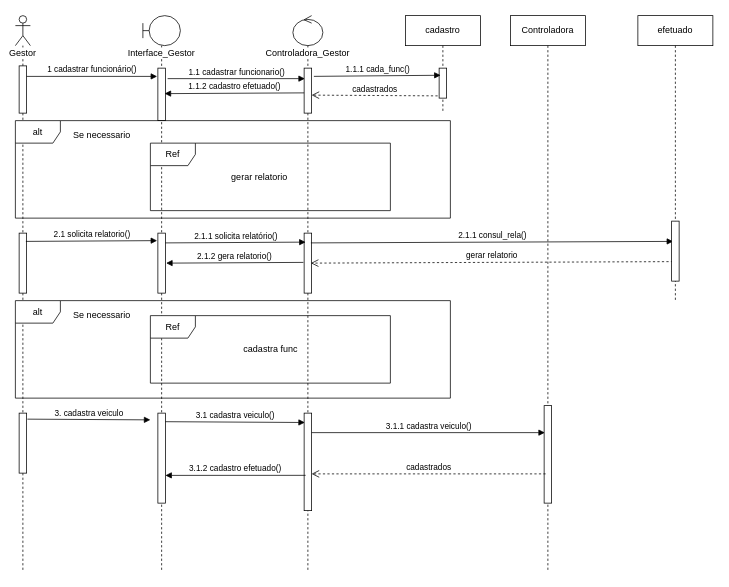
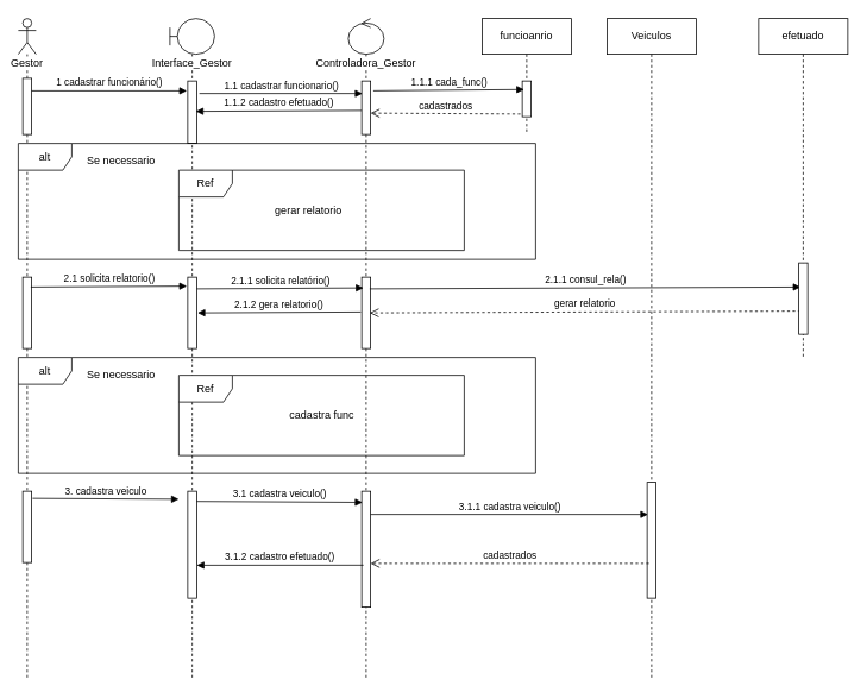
  <mxCell id="0" />
  <mxCell id="1" parent="0" />
  <mxCell id="2" value="Gestor" style="shape=umlLifeline;participant=umlActor;perimeter=lifelinePerimeter;whiteSpace=wrap;html=1;container=1;collapsible=0;recursiveResize=0;verticalAlign=top;spacingTop=36;labelBackgroundColor=#ffffff;outlineConnect=0;" vertex="1" parent="1"><mxGeometry x="20" y="20" width="20" height="740" as="geometry" /></mxCell>
  <mxCell id="3" value="" style="html=1;points=[];perimeter=orthogonalPerimeter;" vertex="1" parent="2"><mxGeometry x="5" y="67" width="10" height="63" as="geometry" /></mxCell>
  <mxCell id="4" value="" style="html=1;points=[];perimeter=orthogonalPerimeter;" vertex="1" parent="2"><mxGeometry x="5" y="290" width="10" height="80" as="geometry" /></mxCell>
  <mxCell id="5" value="" style="html=1;points=[];perimeter=orthogonalPerimeter;" vertex="1" parent="2"><mxGeometry x="5" y="530" width="10" height="80" as="geometry" /></mxCell>
  <mxCell id="6" value="Interface_Gestor" style="shape=umlLifeline;participant=umlBoundary;perimeter=lifelinePerimeter;whiteSpace=wrap;html=1;container=1;collapsible=0;recursiveResize=0;verticalAlign=top;spacingTop=36;labelBackgroundColor=#ffffff;outlineConnect=0;" vertex="1" parent="1"><mxGeometry x="190" y="20" width="50" height="740" as="geometry" /></mxCell>
  <mxCell id="7" value="" style="html=1;points=[];perimeter=orthogonalPerimeter;" vertex="1" parent="6"><mxGeometry x="20" y="70" width="10" height="70" as="geometry" /></mxCell>
  <mxCell id="8" value="" style="html=1;points=[];perimeter=orthogonalPerimeter;" vertex="1" parent="6"><mxGeometry x="20" y="530" width="10" height="120" as="geometry" /></mxCell>
  <mxCell id="9" value="Controladora_Gestor" style="shape=umlLifeline;participant=umlControl;perimeter=lifelinePerimeter;whiteSpace=wrap;html=1;container=1;collapsible=0;recursiveResize=0;verticalAlign=top;spacingTop=36;labelBackgroundColor=#ffffff;outlineConnect=0;" vertex="1" parent="1"><mxGeometry x="390" y="20" width="40" height="740" as="geometry" /></mxCell>
  <mxCell id="10" value="" style="html=1;points=[];perimeter=orthogonalPerimeter;" vertex="1" parent="9"><mxGeometry x="15" y="70" width="10" height="60" as="geometry" /></mxCell>
  <mxCell id="11" value="" style="html=1;points=[];perimeter=orthogonalPerimeter;" vertex="1" parent="9"><mxGeometry x="15" y="290" width="10" height="80" as="geometry" /></mxCell>
  <mxCell id="12" value="" style="html=1;points=[];perimeter=orthogonalPerimeter;" vertex="1" parent="9"><mxGeometry x="15" y="530" width="10" height="130" as="geometry" /></mxCell>
- <mxCell id="13" value="cadastro" style="shape=umlLifeline;perimeter=lifelinePerimeter;whiteSpace=wrap;html=1;container=1;collapsible=0;recursiveResize=0;outlineConnect=0;" vertex="1" parent="1"><mxGeometry x="540" y="20" width="100" height="130" as="geometry" /></mxCell>
+ <mxCell id="13" value="funcioanrio" style="shape=umlLifeline;perimeter=lifelinePerimeter;whiteSpace=wrap;html=1;container=1;collapsible=0;recursiveResize=0;outlineConnect=0;" vertex="1" parent="1"><mxGeometry x="540" y="20" width="100" height="130" as="geometry" /></mxCell>
  <mxCell id="14" value="" style="html=1;points=[];perimeter=orthogonalPerimeter;" vertex="1" parent="13"><mxGeometry x="45" y="70" width="10" height="40" as="geometry" /></mxCell>
  <mxCell id="15" value="1 cadastrar funcionário()" style="html=1;verticalAlign=bottom;endArrow=block;entryX=-0.1;entryY=0.263;entryDx=0;entryDy=0;entryPerimeter=0;" edge="1" parent="1"><mxGeometry width="80" relative="1" as="geometry"><mxPoint x="35" y="101.04" as="sourcePoint" /><mxPoint x="209" y="101.04" as="targetPoint" /></mxGeometry></mxCell>
  <mxCell id="16" value="cadastrados" style="html=1;verticalAlign=bottom;endArrow=open;dashed=1;endSize=8;exitX=-0.2;exitY=0.925;exitDx=0;exitDy=0;exitPerimeter=0;entryX=1;entryY=0.6;entryDx=0;entryDy=0;entryPerimeter=0;" edge="1" parent="1" source="14" target="10"><mxGeometry relative="1" as="geometry"><mxPoint x="580" y="128" as="sourcePoint" /><mxPoint x="450" y="127" as="targetPoint" /></mxGeometry></mxCell>
  <mxCell id="17" value="1.1 cadastrar funcionario()" style="html=1;verticalAlign=bottom;endArrow=block;exitX=1.3;exitY=0.375;exitDx=0;exitDy=0;exitPerimeter=0;entryX=0.1;entryY=0.375;entryDx=0;entryDy=0;entryPerimeter=0;" edge="1" parent="1"><mxGeometry width="80" relative="1" as="geometry"><mxPoint x="223" y="104" as="sourcePoint" /><mxPoint x="406" y="104" as="targetPoint" /></mxGeometry></mxCell>
  <mxCell id="18" value="1.1.1 cada_func()" style="html=1;verticalAlign=bottom;endArrow=block;entryX=0.2;entryY=0.238;entryDx=0;entryDy=0;entryPerimeter=0;exitX=1.3;exitY=0.183;exitDx=0;exitDy=0;exitPerimeter=0;" edge="1" parent="1" source="10" target="14"><mxGeometry width="80" relative="1" as="geometry"><mxPoint x="440" y="100" as="sourcePoint" /><mxPoint x="540" y="110" as="targetPoint" /></mxGeometry></mxCell>
  <mxCell id="19" value="alt" style="shape=umlFrame;whiteSpace=wrap;html=1;" vertex="1" parent="1"><mxGeometry x="20" y="160" width="580" height="130" as="geometry" /></mxCell>
  <mxCell id="20" value="1.1.2 cadastro efetuado()" style="html=1;verticalAlign=bottom;endArrow=block;exitX=0;exitY=0.55;exitDx=0;exitDy=0;exitPerimeter=0;" edge="1" parent="1" source="10"><mxGeometry width="80" relative="1" as="geometry"><mxPoint x="370" y="130" as="sourcePoint" /><mxPoint x="219" y="124" as="targetPoint" /></mxGeometry></mxCell>
  <mxCell id="21" value="Se necessario" style="text;html=1;align=center;verticalAlign=middle;resizable=0;points=[];autosize=1;" vertex="1" parent="1"><mxGeometry x="90" y="170" width="90" height="20" as="geometry" /></mxCell>
  <mxCell id="22" value="Ref" style="shape=umlFrame;whiteSpace=wrap;html=1;" vertex="1" parent="1"><mxGeometry x="200" y="190" width="320" height="90" as="geometry" /></mxCell>
  <mxCell id="23" value="gerar relatorio" style="text;html=1;align=center;verticalAlign=middle;resizable=0;points=[];autosize=1;" vertex="1" parent="1"><mxGeometry x="300" y="225" width="90" height="20" as="geometry" /></mxCell>
  <mxCell id="24" value="" style="html=1;points=[];perimeter=orthogonalPerimeter;" vertex="1" parent="1"><mxGeometry x="210" y="310" width="10" height="80" as="geometry" /></mxCell>
  <mxCell id="25" value="2.1 solicita relatorio()" style="html=1;verticalAlign=bottom;endArrow=block;exitX=0.9;exitY=0.138;exitDx=0;exitDy=0;exitPerimeter=0;entryX=-0.1;entryY=0.125;entryDx=0;entryDy=0;entryPerimeter=0;" edge="1" parent="1" source="4" target="24"><mxGeometry width="80" relative="1" as="geometry"><mxPoint x="60" y="320" as="sourcePoint" /><mxPoint x="180" y="320" as="targetPoint" /><Array as="points" /></mxGeometry></mxCell>
  <mxCell id="26" value="2.1.1 solicita relatório()" style="html=1;verticalAlign=bottom;endArrow=block;exitX=1;exitY=0.263;exitDx=0;exitDy=0;exitPerimeter=0;entryX=0.2;entryY=0.25;entryDx=0;entryDy=0;entryPerimeter=0;" edge="1" parent="1"><mxGeometry width="80" relative="1" as="geometry"><mxPoint x="220" y="323.04" as="sourcePoint" /><mxPoint x="407" y="322" as="targetPoint" /><Array as="points" /></mxGeometry></mxCell>
  <mxCell id="27" value="2.1.1 consul_rela()" style="html=1;verticalAlign=bottom;endArrow=block;exitX=0.9;exitY=0.163;exitDx=0;exitDy=0;exitPerimeter=0;entryX=0.2;entryY=0.338;entryDx=0;entryDy=0;entryPerimeter=0;" edge="1" parent="1" source="11" target="39"><mxGeometry width="80" relative="1" as="geometry"><mxPoint x="440" y="320" as="sourcePoint" /><mxPoint x="587" y="322" as="targetPoint" /><Array as="points" /></mxGeometry></mxCell>
  <mxCell id="28" value="gerar relatorio" style="html=1;verticalAlign=bottom;endArrow=open;dashed=1;endSize=8;entryX=0.9;entryY=0.5;entryDx=0;entryDy=0;entryPerimeter=0;exitX=0.2;exitY=0.675;exitDx=0;exitDy=0;exitPerimeter=0;" edge="1" parent="1" source="39" target="11"><mxGeometry relative="1" as="geometry"><mxPoint x="586" y="342.04" as="sourcePoint" /><mxPoint x="415" y="343" as="targetPoint" /></mxGeometry></mxCell>
  <mxCell id="29" value="2.1.2 gera relatorio()" style="html=1;verticalAlign=bottom;endArrow=block;entryX=1.1;entryY=0.5;entryDx=0;entryDy=0;entryPerimeter=0;exitX=-0.1;exitY=0.488;exitDx=0;exitDy=0;exitPerimeter=0;" edge="1" parent="1" source="11" target="24"><mxGeometry width="80" relative="1" as="geometry"><mxPoint x="375" y="350" as="sourcePoint" /><mxPoint x="245" y="350" as="targetPoint" /><Array as="points" /></mxGeometry></mxCell>
  <mxCell id="30" value="alt" style="shape=umlFrame;whiteSpace=wrap;html=1;" vertex="1" parent="1"><mxGeometry x="20" y="400" width="580" height="130" as="geometry" /></mxCell>
  <mxCell id="31" value="Ref" style="shape=umlFrame;whiteSpace=wrap;html=1;" vertex="1" parent="1"><mxGeometry x="200" y="420" width="320" height="90" as="geometry" /></mxCell>
  <mxCell id="32" value="Se necessario" style="text;html=1;align=center;verticalAlign=middle;resizable=0;points=[];autosize=1;" vertex="1" parent="1"><mxGeometry x="90" y="410" width="90" height="20" as="geometry" /></mxCell>
  <mxCell id="33" value="cadastra func" style="text;html=1;align=center;verticalAlign=middle;resizable=0;points=[];autosize=1;" vertex="1" parent="1"><mxGeometry x="310" y="455" width="100" height="20" as="geometry" /></mxCell>
  <mxCell id="34" value="3. cadastra veiculo" style="html=1;verticalAlign=bottom;endArrow=block;exitX=1.1;exitY=0.263;exitDx=0;exitDy=0;exitPerimeter=0;" edge="1" parent="1"><mxGeometry width="80" relative="1" as="geometry"><mxPoint x="36" y="558.04" as="sourcePoint" /><mxPoint x="200" y="559" as="targetPoint" /></mxGeometry></mxCell>
  <mxCell id="35" value="3.1 cadastra veiculo()" style="html=1;verticalAlign=bottom;endArrow=block;exitX=1;exitY=0.238;exitDx=0;exitDy=0;exitPerimeter=0;entryX=0.1;entryY=0.25;entryDx=0;entryDy=0;entryPerimeter=0;" edge="1" parent="1"><mxGeometry width="80" relative="1" as="geometry"><mxPoint x="220" y="561.42" as="sourcePoint" /><mxPoint x="406" y="562.5" as="targetPoint" /></mxGeometry></mxCell>
- <mxCell id="36" value="Controladora" style="shape=umlLifeline;perimeter=lifelinePerimeter;whiteSpace=wrap;html=1;container=1;collapsible=0;recursiveResize=0;outlineConnect=0;" vertex="1" parent="1"><mxGeometry x="680" y="20" width="100" height="740" as="geometry" /></mxCell>
+ <mxCell id="36" value="Veiculos" style="shape=umlLifeline;perimeter=lifelinePerimeter;whiteSpace=wrap;html=1;container=1;collapsible=0;recursiveResize=0;outlineConnect=0;" vertex="1" parent="1"><mxGeometry x="680" y="20" width="100" height="740" as="geometry" /></mxCell>
  <mxCell id="37" value="" style="html=1;points=[];perimeter=orthogonalPerimeter;" vertex="1" parent="36"><mxGeometry x="45" y="520" width="10" height="130" as="geometry" /></mxCell>
  <mxCell id="38" value="efetuado" style="shape=umlLifeline;perimeter=lifelinePerimeter;whiteSpace=wrap;html=1;container=1;collapsible=0;recursiveResize=0;outlineConnect=0;" vertex="1" parent="1"><mxGeometry x="850" y="20" width="100" height="380" as="geometry" /></mxCell>
  <mxCell id="39" value="" style="html=1;points=[];perimeter=orthogonalPerimeter;" vertex="1" parent="38"><mxGeometry x="45" y="274" width="10" height="80" as="geometry" /></mxCell>
  <mxCell id="40" value="3.1.1 cadastra veiculo()" style="html=1;verticalAlign=bottom;endArrow=block;entryX=0.1;entryY=0.277;entryDx=0;entryDy=0;entryPerimeter=0;" edge="1" parent="1" source="12" target="37"><mxGeometry width="80" relative="1" as="geometry"><mxPoint x="450" y="571.42" as="sourcePoint" /><mxPoint x="636" y="572.5" as="targetPoint" /></mxGeometry></mxCell>
  <mxCell id="41" value="cadastrados" style="html=1;verticalAlign=bottom;endArrow=open;dashed=1;endSize=8;exitX=0.2;exitY=0.7;exitDx=0;exitDy=0;exitPerimeter=0;" edge="1" parent="1" source="37" target="12"><mxGeometry relative="1" as="geometry"><mxPoint x="690" y="630" as="sourcePoint" /><mxPoint x="450" y="630" as="targetPoint" /></mxGeometry></mxCell>
  <mxCell id="42" value="3.1.2 cadastro efetuado()" style="html=1;verticalAlign=bottom;endArrow=block;exitX=0.2;exitY=0.638;exitDx=0;exitDy=0;exitPerimeter=0;entryX=1;entryY=0.692;entryDx=0;entryDy=0;entryPerimeter=0;" edge="1" parent="1" source="12" target="8"><mxGeometry width="80" relative="1" as="geometry"><mxPoint x="370" y="630" as="sourcePoint" /><mxPoint x="290" y="630" as="targetPoint" /></mxGeometry></mxCell>
